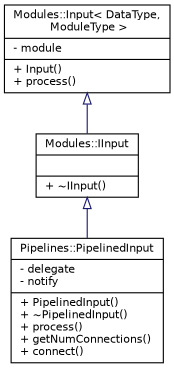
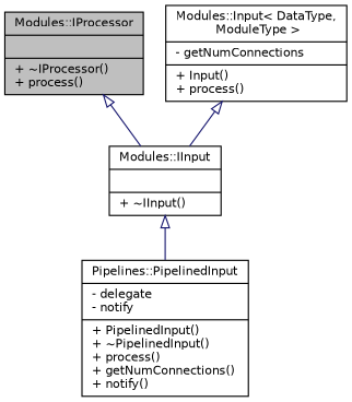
  digraph {
    node [color=black fillcolor=white fontname=Helvetica fontsize=10 shape=record style=filled]
    edge [arrowtail=onormal color=midnightblue dir=back fontname=Helvetica fontsize=10 labelfontname=Helvetica labelfontsize=10 style=solid]
+   n1 [fillcolor=grey75 fontcolor=black height=0.2 label="{Modules::IProcessor\n||+ ~IProcessor()\l+ process()\l}" width=0.4]
    n2 [height=0.2 label="{Modules::IInput\n||+ ~IInput()\l}" width=0.4]
-   n3 [height=0.2 label="{Pipelines::PipelinedInput\n|- delegate\l- notify\l|+ PipelinedInput()\l+ ~PipelinedInput()\l+ process()\l+ getNumConnections()\l+ connect()\l}" width=0.4]
-   n4 [height=0.2 label="{Modules::Input\< DataType,\l ModuleType \>\n|- module\l|+ Input()\l+ process()\l}" width=0.4]
+   n3 [height=0.2 label="{Pipelines::PipelinedInput\n|- delegate\l- notify\l|+ PipelinedInput()\l+ ~PipelinedInput()\l+ process()\l+ getNumConnections()\l+ notify()\l}" width=0.4]
+   n4 [height=0.2 label="{Modules::Input\< DataType,\l ModuleType \>\n|- getNumConnections\l|+ Input()\l+ process()\l}" width=0.4]
+   n1 -> n2
    n2 -> n3
    n4 -> n2
  }
